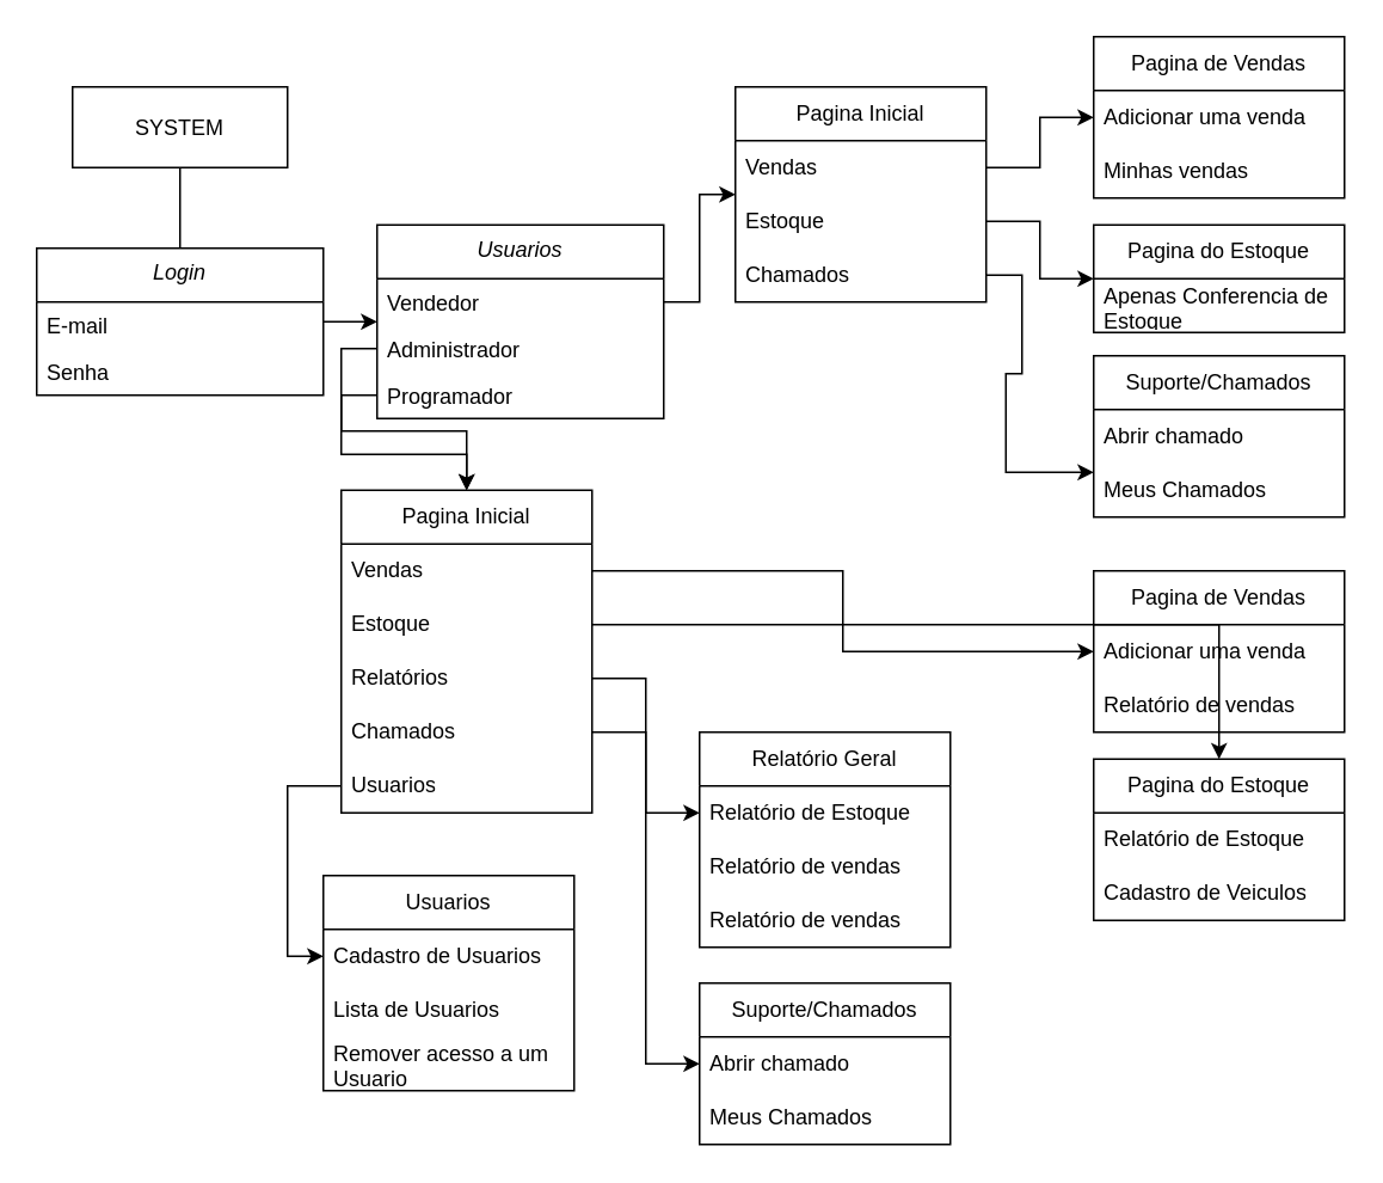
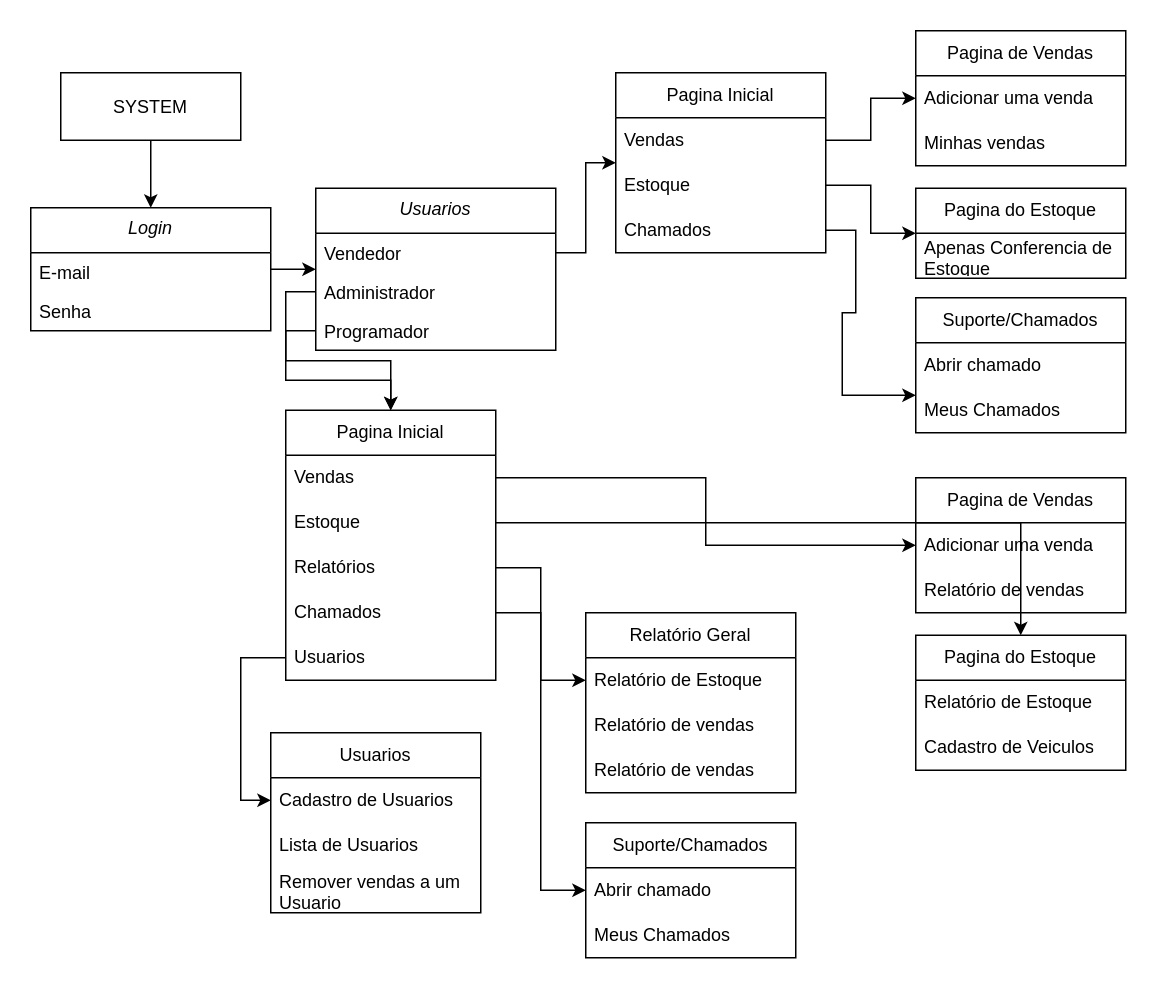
  <mxCell id="0" />
  <mxCell id="1" parent="0" />
  <mxCell id="2" style="edgeStyle=orthogonalEdgeStyle;rounded=0;orthogonalLoop=1;jettySize=auto;html=1;" parent="1" source="3" target="8" edge="1"><mxGeometry relative="1" as="geometry" /></mxCell>
  <mxCell id="3" value="Login" style="swimlane;fontStyle=2;align=center;verticalAlign=top;childLayout=stackLayout;horizontal=1;startSize=30;horizontalStack=0;resizeParent=1;resizeLast=0;collapsible=1;marginBottom=0;rounded=0;shadow=0;strokeWidth=1;" parent="1" vertex="1"><mxGeometry x="20" y="138" width="160" height="82" as="geometry"><mxRectangle x="230" y="140" width="160" height="26" as="alternateBounds" /></mxGeometry></mxCell>
  <mxCell id="4" value="E-mail" style="text;align=left;verticalAlign=top;spacingLeft=4;spacingRight=4;overflow=hidden;rotatable=0;points=[[0,0.5],[1,0.5]];portConstraint=eastwest;" parent="3" vertex="1"><mxGeometry y="30" width="160" height="26" as="geometry" /></mxCell>
  <mxCell id="5" value="Senha" style="text;align=left;verticalAlign=top;spacingLeft=4;spacingRight=4;overflow=hidden;rotatable=0;points=[[0,0.5],[1,0.5]];portConstraint=eastwest;rounded=0;shadow=0;html=0;" parent="3" vertex="1"><mxGeometry y="56" width="160" height="26" as="geometry" /></mxCell>
- <mxCell id="6" style="edgeStyle=orthogonalEdgeStyle;rounded=0;orthogonalLoop=1;jettySize=auto;html=1;entryX=0.5;entryY=0;entryDx=0;entryDy=0;endArrow=none;" parent="1" source="7" target="3" edge="1"><mxGeometry relative="1" as="geometry" /></mxCell>
+ <mxCell id="6" style="edgeStyle=orthogonalEdgeStyle;rounded=0;orthogonalLoop=1;jettySize=auto;html=1;entryX=0.5;entryY=0;entryDx=0;entryDy=0;" parent="1" source="7" target="3" edge="1"><mxGeometry relative="1" as="geometry" /></mxCell>
  <mxCell id="7" value="SYSTEM" style="rounded=0;whiteSpace=wrap;html=1;" parent="1" vertex="1"><mxGeometry x="40" y="48" width="120" height="45" as="geometry" /></mxCell>
  <mxCell id="8" value="Usuarios" style="swimlane;fontStyle=2;align=center;verticalAlign=top;childLayout=stackLayout;horizontal=1;startSize=30;horizontalStack=0;resizeParent=1;resizeLast=0;collapsible=1;marginBottom=0;rounded=0;shadow=0;strokeWidth=1;" parent="1" vertex="1"><mxGeometry x="210" y="125" width="160" height="108" as="geometry"><mxRectangle x="230" y="140" width="160" height="26" as="alternateBounds" /></mxGeometry></mxCell>
  <mxCell id="9" value="Vendedor" style="text;align=left;verticalAlign=top;spacingLeft=4;spacingRight=4;overflow=hidden;rotatable=0;points=[[0,0.5],[1,0.5]];portConstraint=eastwest;" parent="8" vertex="1"><mxGeometry y="30" width="160" height="26" as="geometry" /></mxCell>
  <mxCell id="10" value="Administrador" style="text;align=left;verticalAlign=top;spacingLeft=4;spacingRight=4;overflow=hidden;rotatable=0;points=[[0,0.5],[1,0.5]];portConstraint=eastwest;rounded=0;shadow=0;html=0;" parent="8" vertex="1"><mxGeometry y="56" width="160" height="26" as="geometry" /></mxCell>
  <mxCell id="11" value="Programador" style="text;align=left;verticalAlign=top;spacingLeft=4;spacingRight=4;overflow=hidden;rotatable=0;points=[[0,0.5],[1,0.5]];portConstraint=eastwest;rounded=0;shadow=0;html=0;" parent="8" vertex="1"><mxGeometry y="82" width="160" height="26" as="geometry" /></mxCell>
  <mxCell id="12" value="Pagina Inicial" style="swimlane;fontStyle=0;childLayout=stackLayout;horizontal=1;startSize=30;horizontalStack=0;resizeParent=1;resizeParentMax=0;resizeLast=0;collapsible=1;marginBottom=0;whiteSpace=wrap;html=1;" parent="1" vertex="1"><mxGeometry x="410" y="48" width="140" height="120" as="geometry" /></mxCell>
  <mxCell id="13" value="Vendas" style="text;strokeColor=none;fillColor=none;align=left;verticalAlign=middle;spacingLeft=4;spacingRight=4;overflow=hidden;points=[[0,0.5],[1,0.5]];portConstraint=eastwest;rotatable=0;whiteSpace=wrap;html=1;" parent="12" vertex="1"><mxGeometry y="30" width="140" height="30" as="geometry" /></mxCell>
  <mxCell id="14" value="Estoque" style="text;strokeColor=none;fillColor=none;align=left;verticalAlign=middle;spacingLeft=4;spacingRight=4;overflow=hidden;points=[[0,0.5],[1,0.5]];portConstraint=eastwest;rotatable=0;whiteSpace=wrap;html=1;" parent="12" vertex="1"><mxGeometry y="60" width="140" height="30" as="geometry" /></mxCell>
  <mxCell id="15" value="Chamados" style="text;strokeColor=none;fillColor=none;align=left;verticalAlign=middle;spacingLeft=4;spacingRight=4;overflow=hidden;points=[[0,0.5],[1,0.5]];portConstraint=eastwest;rotatable=0;whiteSpace=wrap;html=1;" parent="12" vertex="1"><mxGeometry y="90" width="140" height="30" as="geometry" /></mxCell>
  <mxCell id="16" style="edgeStyle=orthogonalEdgeStyle;rounded=0;orthogonalLoop=1;jettySize=auto;html=1;" parent="1" source="9" target="12" edge="1"><mxGeometry relative="1" as="geometry"><mxPoint x="490" y="168" as="targetPoint" /></mxGeometry></mxCell>
  <mxCell id="17" value="Pagina Inicial" style="swimlane;fontStyle=0;childLayout=stackLayout;horizontal=1;startSize=30;horizontalStack=0;resizeParent=1;resizeParentMax=0;resizeLast=0;collapsible=1;marginBottom=0;whiteSpace=wrap;html=1;" parent="1" vertex="1"><mxGeometry x="190" y="273" width="140" height="180" as="geometry" /></mxCell>
  <mxCell id="18" value="Vendas" style="text;strokeColor=none;fillColor=none;align=left;verticalAlign=middle;spacingLeft=4;spacingRight=4;overflow=hidden;points=[[0,0.5],[1,0.5]];portConstraint=eastwest;rotatable=0;whiteSpace=wrap;html=1;" parent="17" vertex="1"><mxGeometry y="30" width="140" height="30" as="geometry" /></mxCell>
  <mxCell id="19" value="Estoque" style="text;strokeColor=none;fillColor=none;align=left;verticalAlign=middle;spacingLeft=4;spacingRight=4;overflow=hidden;points=[[0,0.5],[1,0.5]];portConstraint=eastwest;rotatable=0;whiteSpace=wrap;html=1;" parent="17" vertex="1"><mxGeometry y="60" width="140" height="30" as="geometry" /></mxCell>
  <mxCell id="20" value="Relatórios" style="text;strokeColor=none;fillColor=none;align=left;verticalAlign=middle;spacingLeft=4;spacingRight=4;overflow=hidden;points=[[0,0.5],[1,0.5]];portConstraint=eastwest;rotatable=0;whiteSpace=wrap;html=1;" parent="17" vertex="1"><mxGeometry y="90" width="140" height="30" as="geometry" /></mxCell>
  <mxCell id="21" value="Chamados" style="text;strokeColor=none;fillColor=none;align=left;verticalAlign=middle;spacingLeft=4;spacingRight=4;overflow=hidden;points=[[0,0.5],[1,0.5]];portConstraint=eastwest;rotatable=0;whiteSpace=wrap;html=1;" parent="17" vertex="1"><mxGeometry y="120" width="140" height="30" as="geometry" /></mxCell>
  <mxCell id="22" value="Usuarios" style="text;strokeColor=none;fillColor=none;align=left;verticalAlign=middle;spacingLeft=4;spacingRight=4;overflow=hidden;points=[[0,0.5],[1,0.5]];portConstraint=eastwest;rotatable=0;whiteSpace=wrap;html=1;" parent="17" vertex="1"><mxGeometry y="150" width="140" height="30" as="geometry" /></mxCell>
  <mxCell id="23" style="edgeStyle=orthogonalEdgeStyle;rounded=0;orthogonalLoop=1;jettySize=auto;html=1;" parent="1" source="10" target="17" edge="1"><mxGeometry relative="1" as="geometry" /></mxCell>
  <mxCell id="24" style="edgeStyle=orthogonalEdgeStyle;rounded=0;orthogonalLoop=1;jettySize=auto;html=1;" parent="1" source="11" target="17" edge="1"><mxGeometry relative="1" as="geometry" /></mxCell>
  <mxCell id="25" value="Pagina de Vendas" style="swimlane;fontStyle=0;childLayout=stackLayout;horizontal=1;startSize=30;horizontalStack=0;resizeParent=1;resizeParentMax=0;resizeLast=0;collapsible=1;marginBottom=0;whiteSpace=wrap;html=1;" parent="1" vertex="1"><mxGeometry x="610" y="20" width="140" height="90" as="geometry" /></mxCell>
  <mxCell id="26" value="Adicionar uma venda" style="text;strokeColor=none;fillColor=none;align=left;verticalAlign=middle;spacingLeft=4;spacingRight=4;overflow=hidden;points=[[0,0.5],[1,0.5]];portConstraint=eastwest;rotatable=0;whiteSpace=wrap;html=1;" parent="25" vertex="1"><mxGeometry y="30" width="140" height="30" as="geometry" /></mxCell>
  <mxCell id="27" value="Minhas vendas" style="text;strokeColor=none;fillColor=none;align=left;verticalAlign=middle;spacingLeft=4;spacingRight=4;overflow=hidden;points=[[0,0.5],[1,0.5]];portConstraint=eastwest;rotatable=0;whiteSpace=wrap;html=1;" parent="25" vertex="1"><mxGeometry y="60" width="140" height="30" as="geometry" /></mxCell>
  <mxCell id="28" style="edgeStyle=orthogonalEdgeStyle;rounded=0;orthogonalLoop=1;jettySize=auto;html=1;" parent="1" source="13" target="25" edge="1"><mxGeometry relative="1" as="geometry"><mxPoint x="680" y="80" as="targetPoint" /></mxGeometry></mxCell>
  <mxCell id="29" value="Pagina do Estoque" style="swimlane;fontStyle=0;childLayout=stackLayout;horizontal=1;startSize=30;horizontalStack=0;resizeParent=1;resizeParentMax=0;resizeLast=0;collapsible=1;marginBottom=0;whiteSpace=wrap;html=1;" vertex="1" parent="1"><mxGeometry x="610" y="125" width="140" height="60" as="geometry" /></mxCell>
  <mxCell id="30" value="Apenas Conferencia de Estoque" style="text;strokeColor=none;fillColor=none;align=left;verticalAlign=middle;spacingLeft=4;spacingRight=4;overflow=hidden;points=[[0,0.5],[1,0.5]];portConstraint=eastwest;rotatable=0;whiteSpace=wrap;html=1;" vertex="1" parent="29"><mxGeometry y="30" width="140" height="30" as="geometry" /></mxCell>
  <mxCell id="31" style="edgeStyle=orthogonalEdgeStyle;rounded=0;orthogonalLoop=1;jettySize=auto;html=1;" edge="1" parent="1" source="14" target="29"><mxGeometry relative="1" as="geometry" /></mxCell>
  <mxCell id="32" value="Suporte/Chamados" style="swimlane;fontStyle=0;childLayout=stackLayout;horizontal=1;startSize=30;horizontalStack=0;resizeParent=1;resizeParentMax=0;resizeLast=0;collapsible=1;marginBottom=0;whiteSpace=wrap;html=1;" vertex="1" parent="1"><mxGeometry x="610" y="198" width="140" height="90" as="geometry" /></mxCell>
  <mxCell id="33" value="Abrir chamado" style="text;strokeColor=none;fillColor=none;align=left;verticalAlign=middle;spacingLeft=4;spacingRight=4;overflow=hidden;points=[[0,0.5],[1,0.5]];portConstraint=eastwest;rotatable=0;whiteSpace=wrap;html=1;" vertex="1" parent="32"><mxGeometry y="30" width="140" height="30" as="geometry" /></mxCell>
  <mxCell id="34" value="Meus Chamados" style="text;strokeColor=none;fillColor=none;align=left;verticalAlign=middle;spacingLeft=4;spacingRight=4;overflow=hidden;points=[[0,0.5],[1,0.5]];portConstraint=eastwest;rotatable=0;whiteSpace=wrap;html=1;" vertex="1" parent="32"><mxGeometry y="60" width="140" height="30" as="geometry" /></mxCell>
  <mxCell id="35" style="edgeStyle=orthogonalEdgeStyle;rounded=0;orthogonalLoop=1;jettySize=auto;html=1;" edge="1" parent="1" source="15" target="32"><mxGeometry relative="1" as="geometry"><mxPoint x="560" y="248" as="targetPoint" /><Array as="points"><mxPoint x="570" y="153" /><mxPoint x="570" y="208" /><mxPoint x="561" y="208" /><mxPoint x="561" y="263" /></Array></mxGeometry></mxCell>
  <mxCell id="36" value="Pagina de Vendas" style="swimlane;fontStyle=0;childLayout=stackLayout;horizontal=1;startSize=30;horizontalStack=0;resizeParent=1;resizeParentMax=0;resizeLast=0;collapsible=1;marginBottom=0;whiteSpace=wrap;html=1;" vertex="1" parent="1"><mxGeometry x="610" y="318" width="140" height="90" as="geometry" /></mxCell>
  <mxCell id="37" value="Adicionar uma venda" style="text;strokeColor=none;fillColor=none;align=left;verticalAlign=middle;spacingLeft=4;spacingRight=4;overflow=hidden;points=[[0,0.5],[1,0.5]];portConstraint=eastwest;rotatable=0;whiteSpace=wrap;html=1;" vertex="1" parent="36"><mxGeometry y="30" width="140" height="30" as="geometry" /></mxCell>
  <mxCell id="38" value="Relatório de vendas" style="text;strokeColor=none;fillColor=none;align=left;verticalAlign=middle;spacingLeft=4;spacingRight=4;overflow=hidden;points=[[0,0.5],[1,0.5]];portConstraint=eastwest;rotatable=0;whiteSpace=wrap;html=1;" vertex="1" parent="36"><mxGeometry y="60" width="140" height="30" as="geometry" /></mxCell>
  <mxCell id="39" value="Pagina do Estoque" style="swimlane;fontStyle=0;childLayout=stackLayout;horizontal=1;startSize=30;horizontalStack=0;resizeParent=1;resizeParentMax=0;resizeLast=0;collapsible=1;marginBottom=0;whiteSpace=wrap;html=1;" vertex="1" parent="1"><mxGeometry x="610" y="423" width="140" height="90" as="geometry" /></mxCell>
  <mxCell id="40" value="Relatório de Estoque&lt;br&gt;" style="text;strokeColor=none;fillColor=none;align=left;verticalAlign=middle;spacingLeft=4;spacingRight=4;overflow=hidden;points=[[0,0.5],[1,0.5]];portConstraint=eastwest;rotatable=0;whiteSpace=wrap;html=1;" vertex="1" parent="39"><mxGeometry y="30" width="140" height="30" as="geometry" /></mxCell>
  <mxCell id="41" value="Cadastro de Veiculos" style="text;strokeColor=none;fillColor=none;align=left;verticalAlign=middle;spacingLeft=4;spacingRight=4;overflow=hidden;points=[[0,0.5],[1,0.5]];portConstraint=eastwest;rotatable=0;whiteSpace=wrap;html=1;" vertex="1" parent="39"><mxGeometry y="60" width="140" height="30" as="geometry" /></mxCell>
  <mxCell id="42" value="Relatório Geral" style="swimlane;fontStyle=0;childLayout=stackLayout;horizontal=1;startSize=30;horizontalStack=0;resizeParent=1;resizeParentMax=0;resizeLast=0;collapsible=1;marginBottom=0;whiteSpace=wrap;html=1;" vertex="1" parent="1"><mxGeometry x="390" y="408" width="140" height="120" as="geometry" /></mxCell>
  <mxCell id="43" value="Relatório de Estoque" style="text;strokeColor=none;fillColor=none;align=left;verticalAlign=middle;spacingLeft=4;spacingRight=4;overflow=hidden;points=[[0,0.5],[1,0.5]];portConstraint=eastwest;rotatable=0;whiteSpace=wrap;html=1;" vertex="1" parent="42"><mxGeometry y="30" width="140" height="30" as="geometry" /></mxCell>
  <mxCell id="44" value="Relatório de vendas" style="text;strokeColor=none;fillColor=none;align=left;verticalAlign=middle;spacingLeft=4;spacingRight=4;overflow=hidden;points=[[0,0.5],[1,0.5]];portConstraint=eastwest;rotatable=0;whiteSpace=wrap;html=1;" vertex="1" parent="42"><mxGeometry y="60" width="140" height="30" as="geometry" /></mxCell>
  <mxCell id="45" value="Relatório de vendas" style="text;strokeColor=none;fillColor=none;align=left;verticalAlign=middle;spacingLeft=4;spacingRight=4;overflow=hidden;points=[[0,0.5],[1,0.5]];portConstraint=eastwest;rotatable=0;whiteSpace=wrap;html=1;" vertex="1" parent="42"><mxGeometry y="90" width="140" height="30" as="geometry" /></mxCell>
  <mxCell id="46" style="edgeStyle=orthogonalEdgeStyle;rounded=0;orthogonalLoop=1;jettySize=auto;html=1;" edge="1" parent="1" source="18" target="36"><mxGeometry relative="1" as="geometry" /></mxCell>
  <mxCell id="47" style="edgeStyle=orthogonalEdgeStyle;rounded=0;orthogonalLoop=1;jettySize=auto;html=1;" edge="1" parent="1" source="19" target="39"><mxGeometry relative="1" as="geometry" /></mxCell>
  <mxCell id="48" value="Suporte/Chamados" style="swimlane;fontStyle=0;childLayout=stackLayout;horizontal=1;startSize=30;horizontalStack=0;resizeParent=1;resizeParentMax=0;resizeLast=0;collapsible=1;marginBottom=0;whiteSpace=wrap;html=1;" vertex="1" parent="1"><mxGeometry x="390" y="548" width="140" height="90" as="geometry" /></mxCell>
  <mxCell id="49" value="Abrir chamado" style="text;strokeColor=none;fillColor=none;align=left;verticalAlign=middle;spacingLeft=4;spacingRight=4;overflow=hidden;points=[[0,0.5],[1,0.5]];portConstraint=eastwest;rotatable=0;whiteSpace=wrap;html=1;" vertex="1" parent="48"><mxGeometry y="30" width="140" height="30" as="geometry" /></mxCell>
  <mxCell id="50" value="Meus Chamados" style="text;strokeColor=none;fillColor=none;align=left;verticalAlign=middle;spacingLeft=4;spacingRight=4;overflow=hidden;points=[[0,0.5],[1,0.5]];portConstraint=eastwest;rotatable=0;whiteSpace=wrap;html=1;" vertex="1" parent="48"><mxGeometry y="60" width="140" height="30" as="geometry" /></mxCell>
  <mxCell id="51" style="edgeStyle=orthogonalEdgeStyle;rounded=0;orthogonalLoop=1;jettySize=auto;html=1;entryX=0;entryY=0.5;entryDx=0;entryDy=0;" edge="1" parent="1" source="20" target="43"><mxGeometry relative="1" as="geometry" /></mxCell>
  <mxCell id="52" style="edgeStyle=orthogonalEdgeStyle;rounded=0;orthogonalLoop=1;jettySize=auto;html=1;entryX=0;entryY=0.5;entryDx=0;entryDy=0;" edge="1" parent="1" source="21" target="49"><mxGeometry relative="1" as="geometry"><mxPoint x="460" y="628" as="targetPoint" /></mxGeometry></mxCell>
  <mxCell id="53" value="Usuarios" style="swimlane;fontStyle=0;childLayout=stackLayout;horizontal=1;startSize=30;horizontalStack=0;resizeParent=1;resizeParentMax=0;resizeLast=0;collapsible=1;marginBottom=0;whiteSpace=wrap;html=1;" vertex="1" parent="1"><mxGeometry x="180" y="488" width="140" height="120" as="geometry" /></mxCell>
  <mxCell id="54" value="Cadastro de Usuarios" style="text;strokeColor=none;fillColor=none;align=left;verticalAlign=middle;spacingLeft=4;spacingRight=4;overflow=hidden;points=[[0,0.5],[1,0.5]];portConstraint=eastwest;rotatable=0;whiteSpace=wrap;html=1;" vertex="1" parent="53"><mxGeometry y="30" width="140" height="30" as="geometry" /></mxCell>
  <mxCell id="55" value="Lista de Usuarios" style="text;strokeColor=none;fillColor=none;align=left;verticalAlign=middle;spacingLeft=4;spacingRight=4;overflow=hidden;points=[[0,0.5],[1,0.5]];portConstraint=eastwest;rotatable=0;whiteSpace=wrap;html=1;" vertex="1" parent="53"><mxGeometry y="60" width="140" height="30" as="geometry" /></mxCell>
- <mxCell id="56" value="Remover acesso a um Usuario" style="text;strokeColor=none;fillColor=none;align=left;verticalAlign=middle;spacingLeft=4;spacingRight=4;overflow=hidden;points=[[0,0.5],[1,0.5]];portConstraint=eastwest;rotatable=0;whiteSpace=wrap;html=1;" vertex="1" parent="53"><mxGeometry y="90" width="140" height="30" as="geometry" /></mxCell>
+ <mxCell id="56" value="Remover vendas a um Usuario" style="text;strokeColor=none;fillColor=none;align=left;verticalAlign=middle;spacingLeft=4;spacingRight=4;overflow=hidden;points=[[0,0.5],[1,0.5]];portConstraint=eastwest;rotatable=0;whiteSpace=wrap;html=1;" vertex="1" parent="53"><mxGeometry y="90" width="140" height="30" as="geometry" /></mxCell>
  <mxCell id="57" style="edgeStyle=orthogonalEdgeStyle;rounded=0;orthogonalLoop=1;jettySize=auto;html=1;entryX=0;entryY=0.5;entryDx=0;entryDy=0;" edge="1" parent="1" source="22" target="54"><mxGeometry relative="1" as="geometry" /></mxCell>
